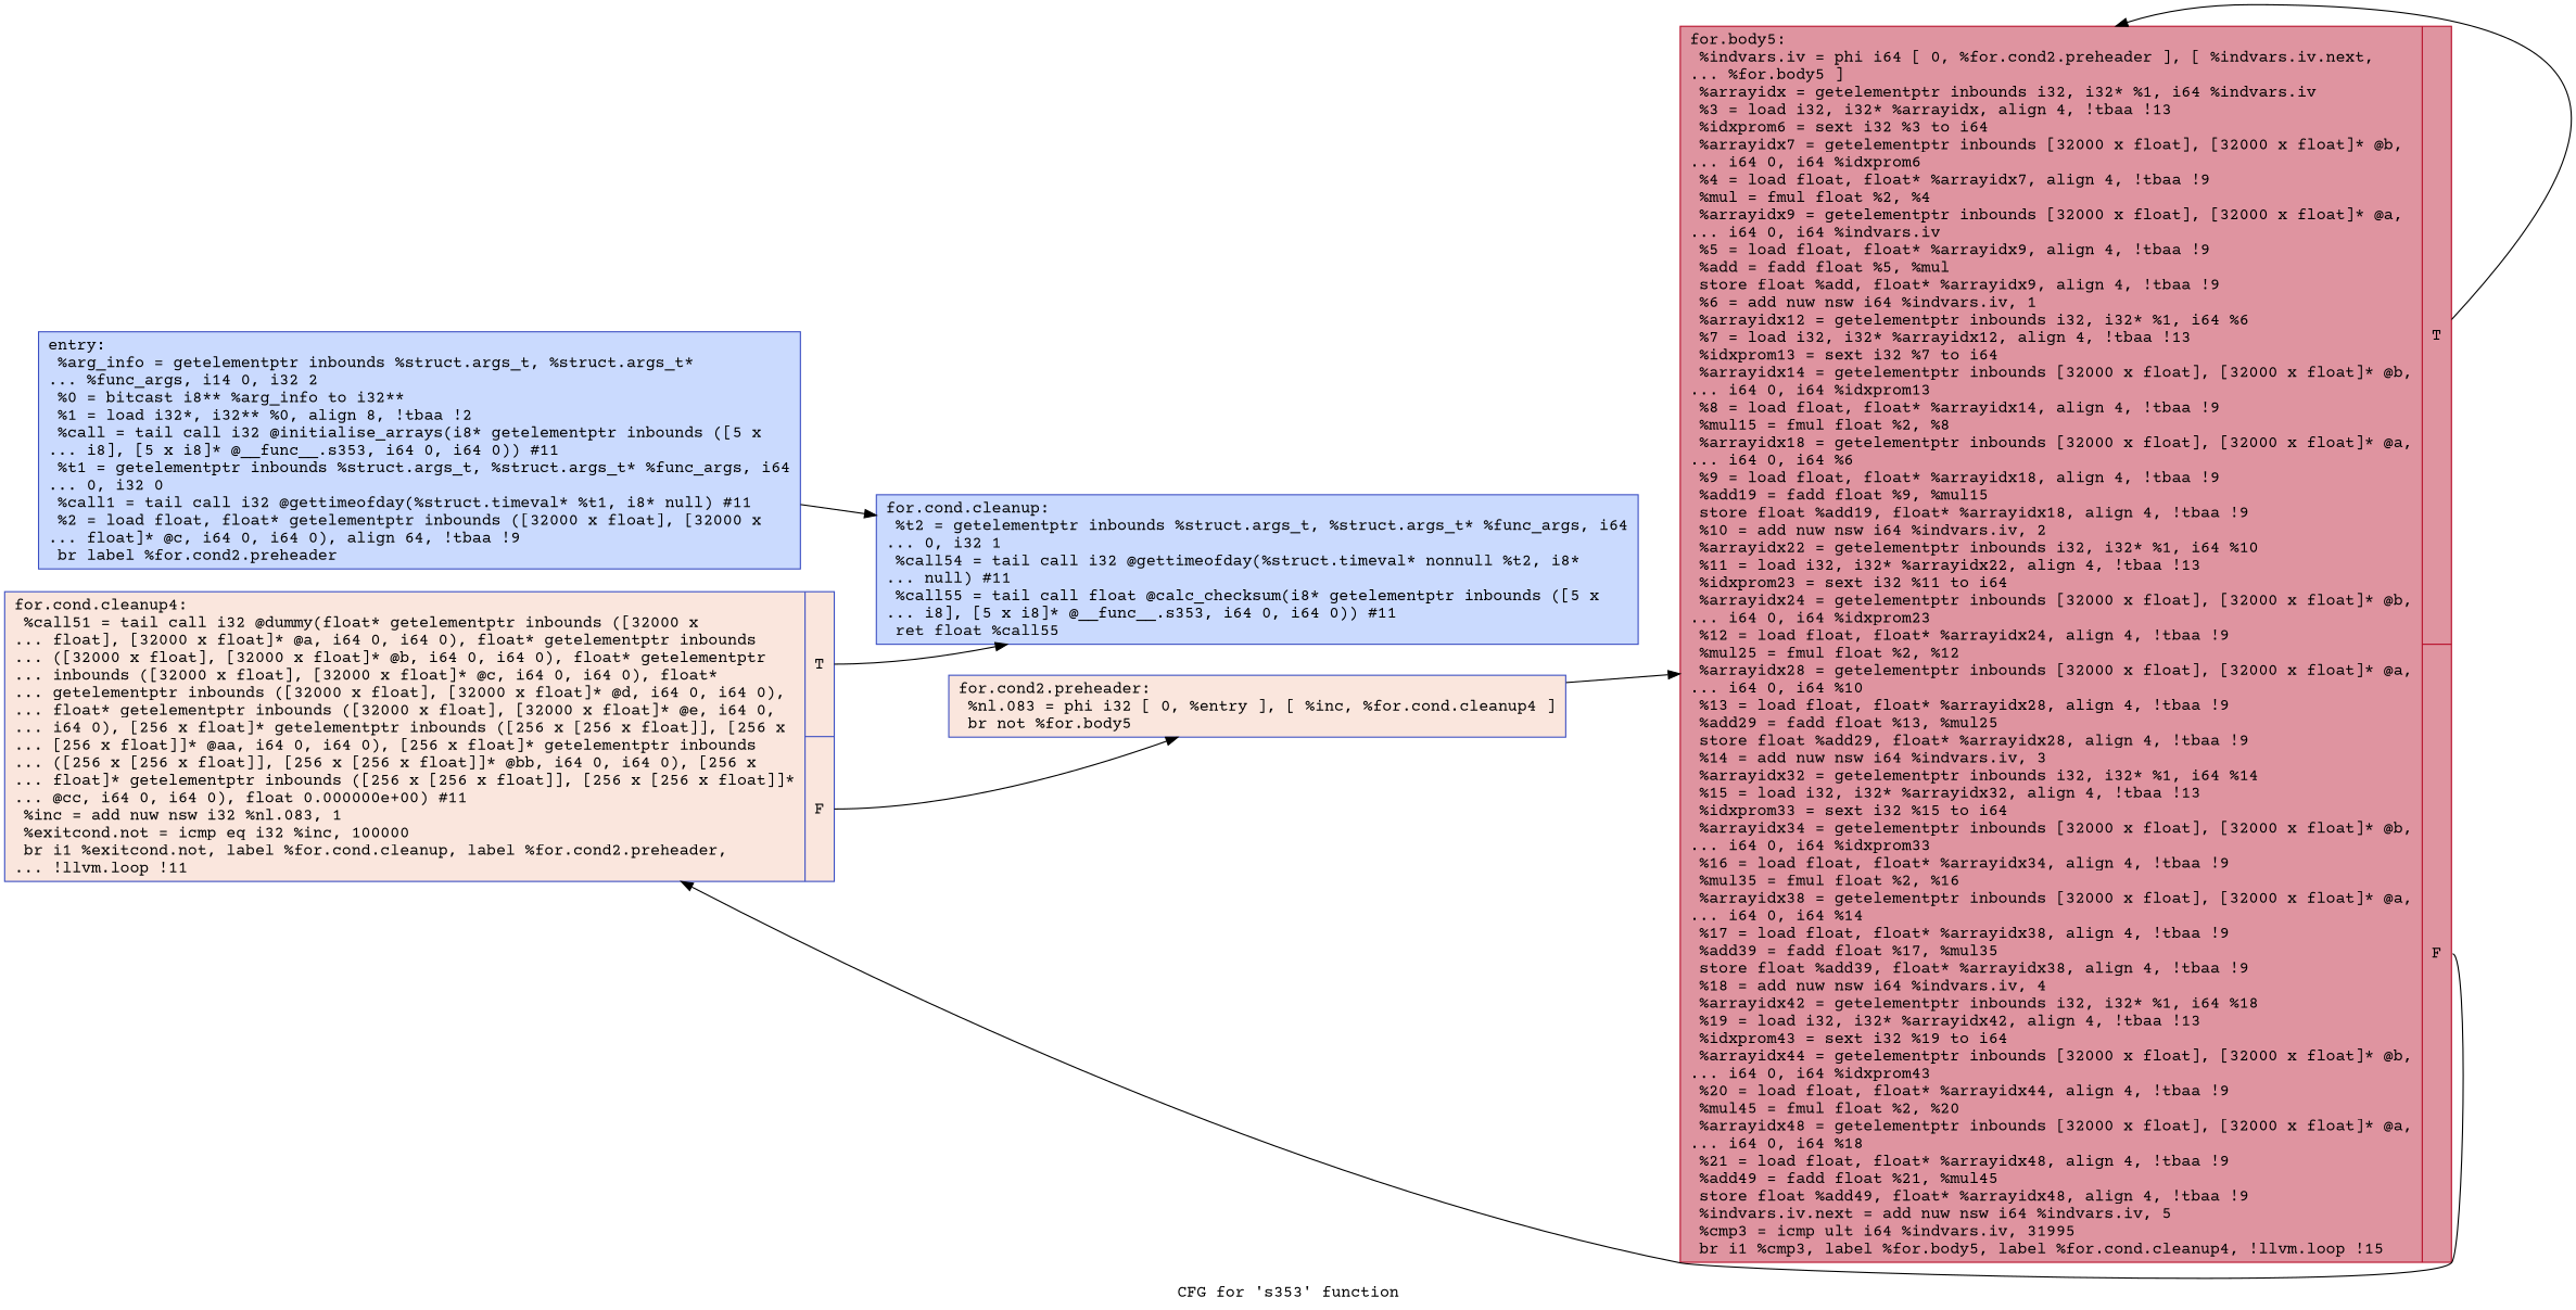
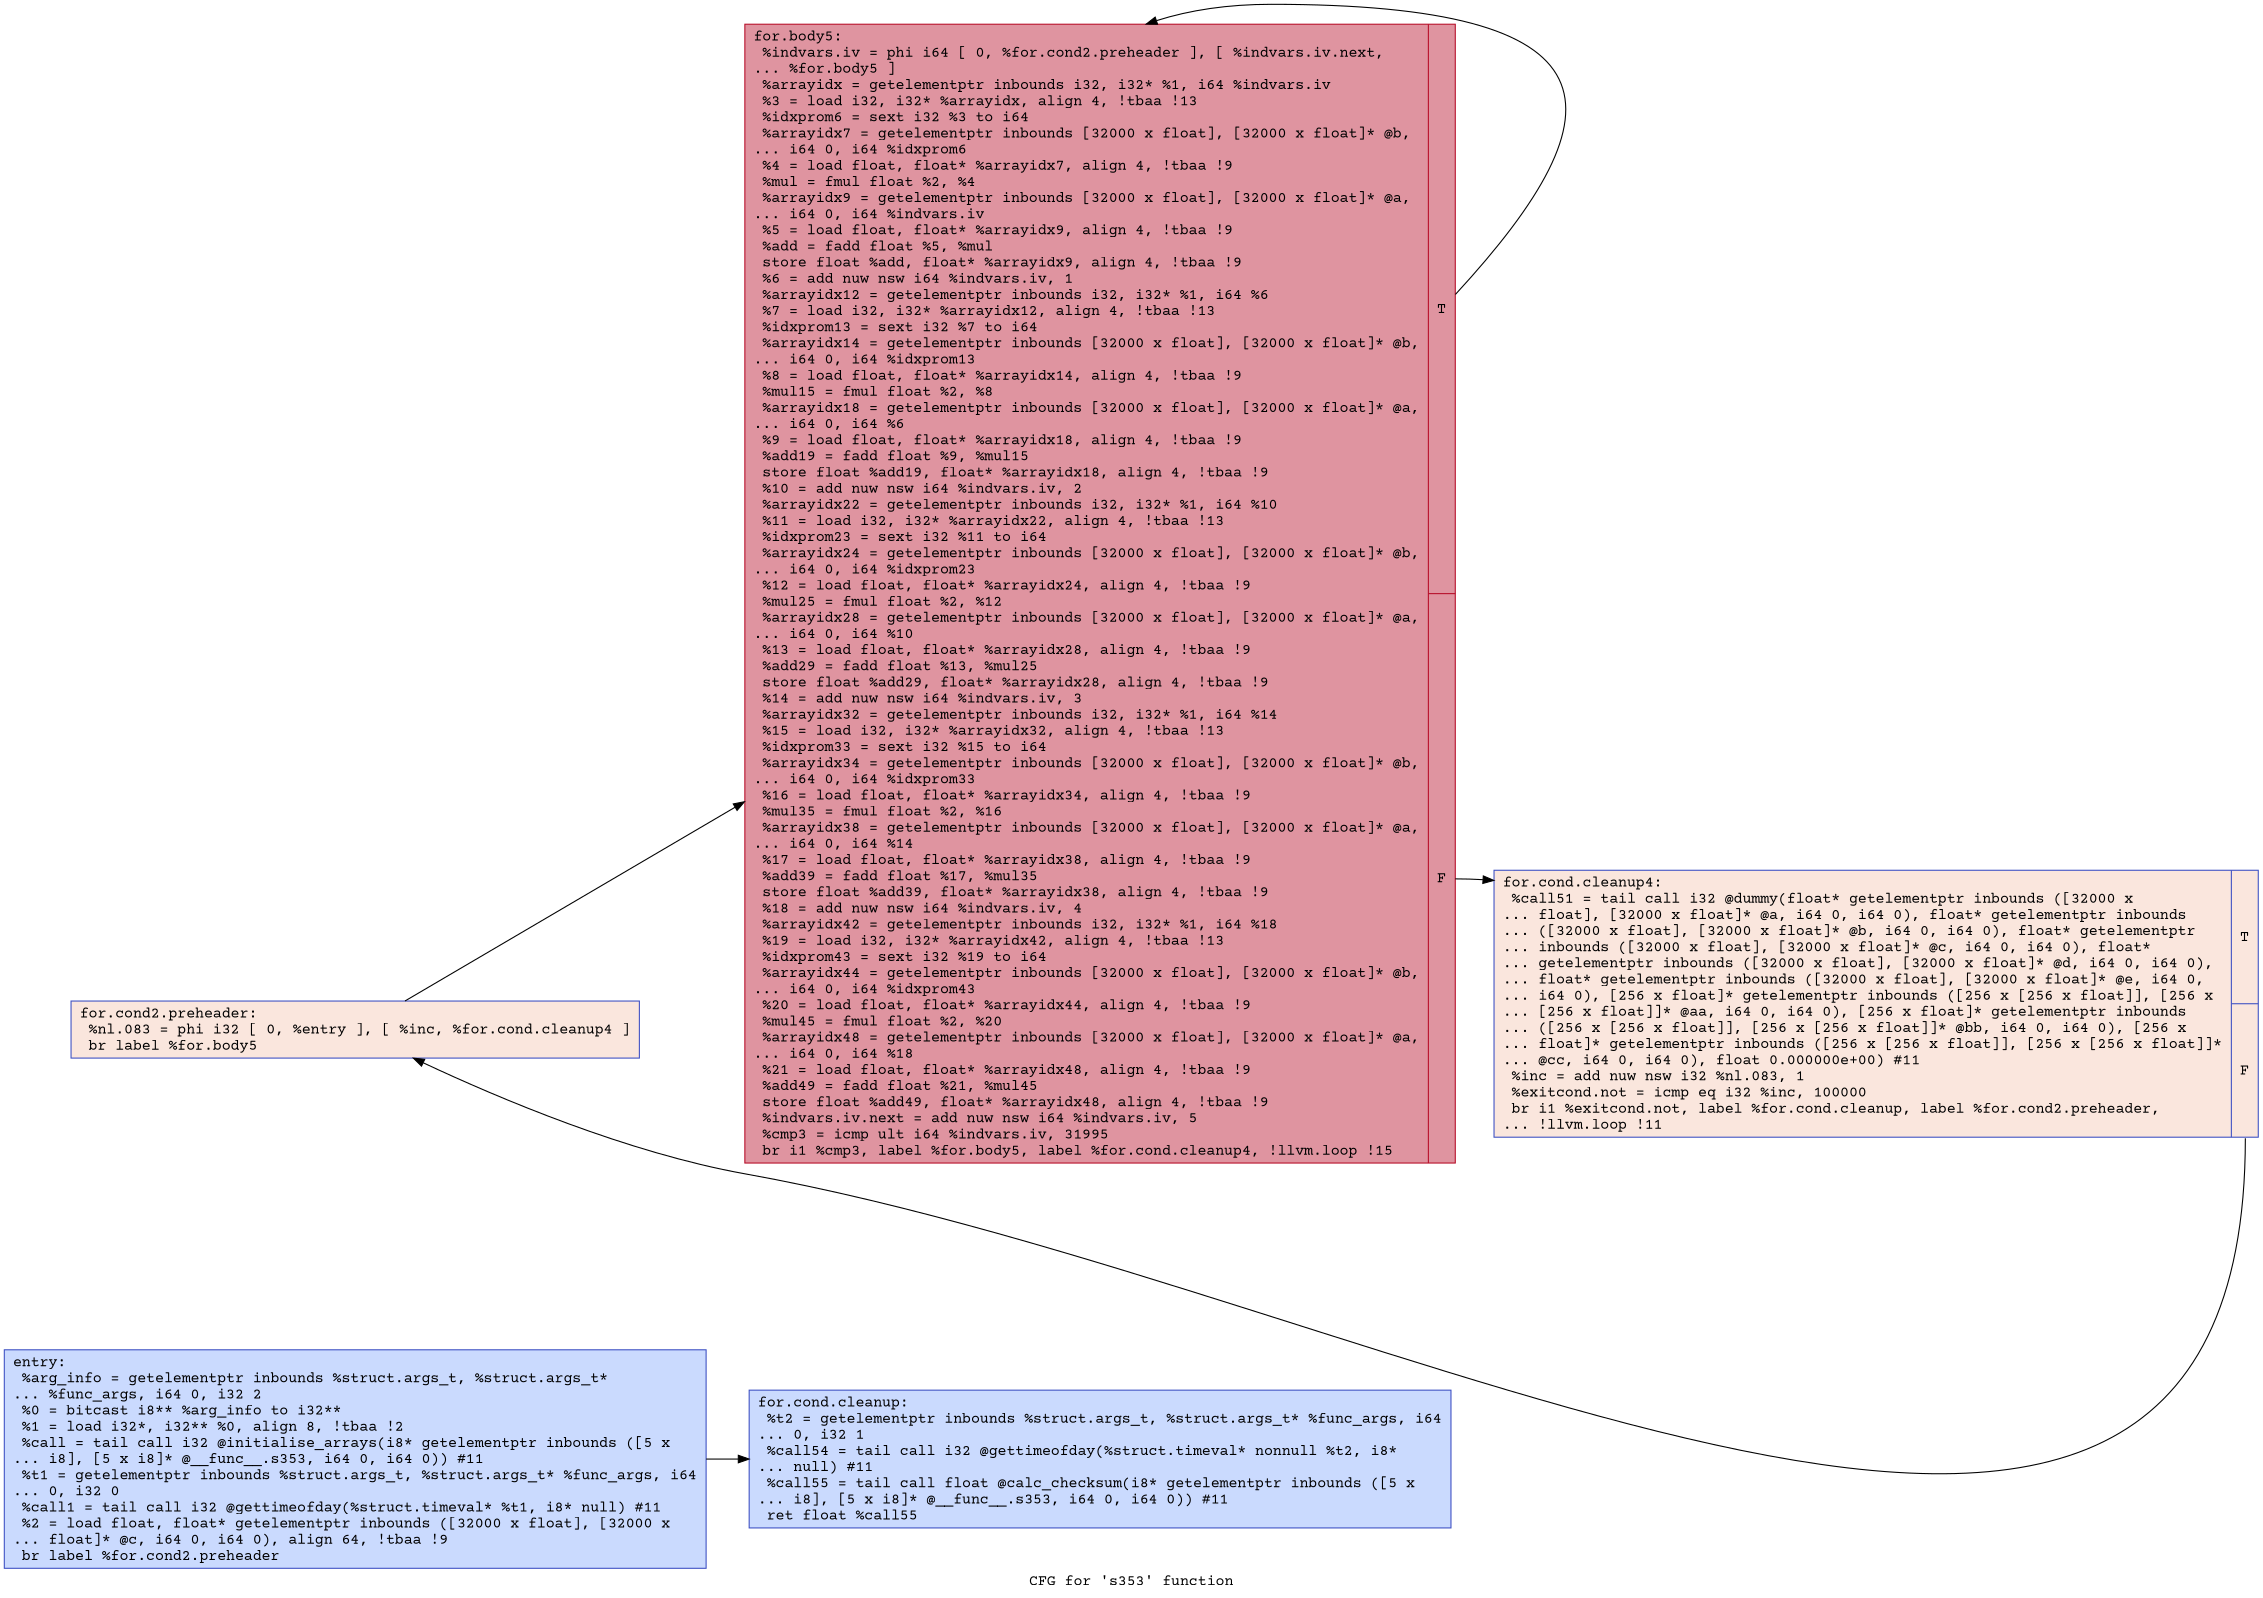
  digraph {
    fontname="Courier Prime"
    label="CFG for 's353' function"
    rankdir=LR
    node [color="#3d50c3ff" fillcolor="#88abfd70" fontname="Courier Prime" shape=record style=filled]
    edge [fontname="Courier Prime"]
-   n1 [label="{entry:\l  %arg_info = getelementptr inbounds %struct.args_t, %struct.args_t*\l... %func_args, i14 0, i32 2\l  %0 = bitcast i8** %arg_info to i32**\l  %1 = load i32*, i32** %0, align 8, !tbaa !2\l  %call = tail call i32 @initialise_arrays(i8* getelementptr inbounds ([5 x\l... i8], [5 x i8]* @__func__.s353, i64 0, i64 0)) #11\l  %t1 = getelementptr inbounds %struct.args_t, %struct.args_t* %func_args, i64\l... 0, i32 0\l  %call1 = tail call i32 @gettimeofday(%struct.timeval* %t1, i8* null) #11\l  %2 = load float, float* getelementptr inbounds ([32000 x float], [32000 x\l... float]* @c, i64 0, i64 0), align 64, !tbaa !9\l  br label %for.cond2.preheader\l}"]
+   n1 [label="{entry:\l  %arg_info = getelementptr inbounds %struct.args_t, %struct.args_t*\l... %func_args, i64 0, i32 2\l  %0 = bitcast i8** %arg_info to i32**\l  %1 = load i32*, i32** %0, align 8, !tbaa !2\l  %call = tail call i32 @initialise_arrays(i8* getelementptr inbounds ([5 x\l... i8], [5 x i8]* @__func__.s353, i64 0, i64 0)) #11\l  %t1 = getelementptr inbounds %struct.args_t, %struct.args_t* %func_args, i64\l... 0, i32 0\l  %call1 = tail call i32 @gettimeofday(%struct.timeval* %t1, i8* null) #11\l  %2 = load float, float* getelementptr inbounds ([32000 x float], [32000 x\l... float]* @c, i64 0, i64 0), align 64, !tbaa !9\l  br label %for.cond2.preheader\l}"]
    n2 [label="{for.cond.cleanup:                                 \l  %t2 = getelementptr inbounds %struct.args_t, %struct.args_t* %func_args, i64\l... 0, i32 1\l  %call54 = tail call i32 @gettimeofday(%struct.timeval* nonnull %t2, i8*\l... null) #11\l  %call55 = tail call float @calc_checksum(i8* getelementptr inbounds ([5 x\l... i8], [5 x i8]* @__func__.s353, i64 0, i64 0)) #11\l  ret float %call55\l}"]
-   n3 [fillcolor="#f3c7b170" label="{for.cond2.preheader:                              \l  %nl.083 = phi i32 [ 0, %entry ], [ %inc, %for.cond.cleanup4 ]\l  br not %for.body5\l}"]
+   n3 [fillcolor="#f3c7b170" label="{for.cond2.preheader:                              \l  %nl.083 = phi i32 [ 0, %entry ], [ %inc, %for.cond.cleanup4 ]\l  br label %for.body5\l}"]
    n4 [color="#b70d28ff" fillcolor="#b70d2870" label="{for.body5:                                        \l  %indvars.iv = phi i64 [ 0, %for.cond2.preheader ], [ %indvars.iv.next,\l... %for.body5 ]\l  %arrayidx = getelementptr inbounds i32, i32* %1, i64 %indvars.iv\l  %3 = load i32, i32* %arrayidx, align 4, !tbaa !13\l  %idxprom6 = sext i32 %3 to i64\l  %arrayidx7 = getelementptr inbounds [32000 x float], [32000 x float]* @b,\l... i64 0, i64 %idxprom6\l  %4 = load float, float* %arrayidx7, align 4, !tbaa !9\l  %mul = fmul float %2, %4\l  %arrayidx9 = getelementptr inbounds [32000 x float], [32000 x float]* @a,\l... i64 0, i64 %indvars.iv\l  %5 = load float, float* %arrayidx9, align 4, !tbaa !9\l  %add = fadd float %5, %mul\l  store float %add, float* %arrayidx9, align 4, !tbaa !9\l  %6 = add nuw nsw i64 %indvars.iv, 1\l  %arrayidx12 = getelementptr inbounds i32, i32* %1, i64 %6\l  %7 = load i32, i32* %arrayidx12, align 4, !tbaa !13\l  %idxprom13 = sext i32 %7 to i64\l  %arrayidx14 = getelementptr inbounds [32000 x float], [32000 x float]* @b,\l... i64 0, i64 %idxprom13\l  %8 = load float, float* %arrayidx14, align 4, !tbaa !9\l  %mul15 = fmul float %2, %8\l  %arrayidx18 = getelementptr inbounds [32000 x float], [32000 x float]* @a,\l... i64 0, i64 %6\l  %9 = load float, float* %arrayidx18, align 4, !tbaa !9\l  %add19 = fadd float %9, %mul15\l  store float %add19, float* %arrayidx18, align 4, !tbaa !9\l  %10 = add nuw nsw i64 %indvars.iv, 2\l  %arrayidx22 = getelementptr inbounds i32, i32* %1, i64 %10\l  %11 = load i32, i32* %arrayidx22, align 4, !tbaa !13\l  %idxprom23 = sext i32 %11 to i64\l  %arrayidx24 = getelementptr inbounds [32000 x float], [32000 x float]* @b,\l... i64 0, i64 %idxprom23\l  %12 = load float, float* %arrayidx24, align 4, !tbaa !9\l  %mul25 = fmul float %2, %12\l  %arrayidx28 = getelementptr inbounds [32000 x float], [32000 x float]* @a,\l... i64 0, i64 %10\l  %13 = load float, float* %arrayidx28, align 4, !tbaa !9\l  %add29 = fadd float %13, %mul25\l  store float %add29, float* %arrayidx28, align 4, !tbaa !9\l  %14 = add nuw nsw i64 %indvars.iv, 3\l  %arrayidx32 = getelementptr inbounds i32, i32* %1, i64 %14\l  %15 = load i32, i32* %arrayidx32, align 4, !tbaa !13\l  %idxprom33 = sext i32 %15 to i64\l  %arrayidx34 = getelementptr inbounds [32000 x float], [32000 x float]* @b,\l... i64 0, i64 %idxprom33\l  %16 = load float, float* %arrayidx34, align 4, !tbaa !9\l  %mul35 = fmul float %2, %16\l  %arrayidx38 = getelementptr inbounds [32000 x float], [32000 x float]* @a,\l... i64 0, i64 %14\l  %17 = load float, float* %arrayidx38, align 4, !tbaa !9\l  %add39 = fadd float %17, %mul35\l  store float %add39, float* %arrayidx38, align 4, !tbaa !9\l  %18 = add nuw nsw i64 %indvars.iv, 4\l  %arrayidx42 = getelementptr inbounds i32, i32* %1, i64 %18\l  %19 = load i32, i32* %arrayidx42, align 4, !tbaa !13\l  %idxprom43 = sext i32 %19 to i64\l  %arrayidx44 = getelementptr inbounds [32000 x float], [32000 x float]* @b,\l... i64 0, i64 %idxprom43\l  %20 = load float, float* %arrayidx44, align 4, !tbaa !9\l  %mul45 = fmul float %2, %20\l  %arrayidx48 = getelementptr inbounds [32000 x float], [32000 x float]* @a,\l... i64 0, i64 %18\l  %21 = load float, float* %arrayidx48, align 4, !tbaa !9\l  %add49 = fadd float %21, %mul45\l  store float %add49, float* %arrayidx48, align 4, !tbaa !9\l  %indvars.iv.next = add nuw nsw i64 %indvars.iv, 5\l  %cmp3 = icmp ult i64 %indvars.iv, 31995\l  br i1 %cmp3, label %for.body5, label %for.cond.cleanup4, !llvm.loop !15\l|{<s0>T|<s1>F}}"]
    n5 [fillcolor="#f3c7b170" label="{for.cond.cleanup4:                                \l  %call51 = tail call i32 @dummy(float* getelementptr inbounds ([32000 x\l... float], [32000 x float]* @a, i64 0, i64 0), float* getelementptr inbounds\l... ([32000 x float], [32000 x float]* @b, i64 0, i64 0), float* getelementptr\l... inbounds ([32000 x float], [32000 x float]* @c, i64 0, i64 0), float*\l... getelementptr inbounds ([32000 x float], [32000 x float]* @d, i64 0, i64 0),\l... float* getelementptr inbounds ([32000 x float], [32000 x float]* @e, i64 0,\l... i64 0), [256 x float]* getelementptr inbounds ([256 x [256 x float]], [256 x\l... [256 x float]]* @aa, i64 0, i64 0), [256 x float]* getelementptr inbounds\l... ([256 x [256 x float]], [256 x [256 x float]]* @bb, i64 0, i64 0), [256 x\l... float]* getelementptr inbounds ([256 x [256 x float]], [256 x [256 x float]]*\l... @cc, i64 0, i64 0), float 0.000000e+00) #11\l  %inc = add nuw nsw i32 %nl.083, 1\l  %exitcond.not = icmp eq i32 %inc, 100000\l  br i1 %exitcond.not, label %for.cond.cleanup, label %for.cond2.preheader,\l... !llvm.loop !11\l|{<s0>T|<s1>F}}"]
    n1 -> n2
    n3 -> n4
    n4 -> n4 [tailport=s0]
    n4 -> n5 [tailport=s1]
-   n5 -> n2 [tailport=s0]
    n5 -> n3 [tailport=s1]
  }
